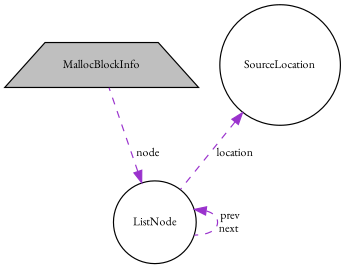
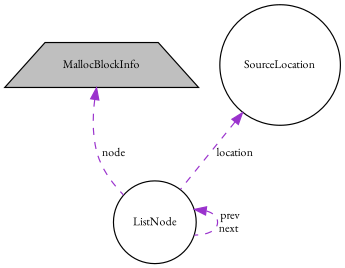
  digraph {
    fontname="EB Garamond"
    node [color=black fillcolor=white fontname="EB Garamond" fontsize=10 shape=circle style=filled]
    edge [color=darkorchid3 dir=back fontname="EB Garamond" fontsize=10 labelfontname=Helvetica labelfontsize=10 style=dashed]
    n1 [fillcolor=grey75 fontcolor=black height=0.2 label=MallocBlockInfo shape=trapezium width=0.4]
    n2 [height=0.2 label=SourceLocation width=0.4]
    n3 [height=0.2 label=ListNode width=0.4]
    n2 -> n3 [label=" location"]
-   n3 -> n1 [label=" node"]
+   n1 -> n3 [label=" node"]
    n3 -> n3 [label=" prev\nnext"]
  }
